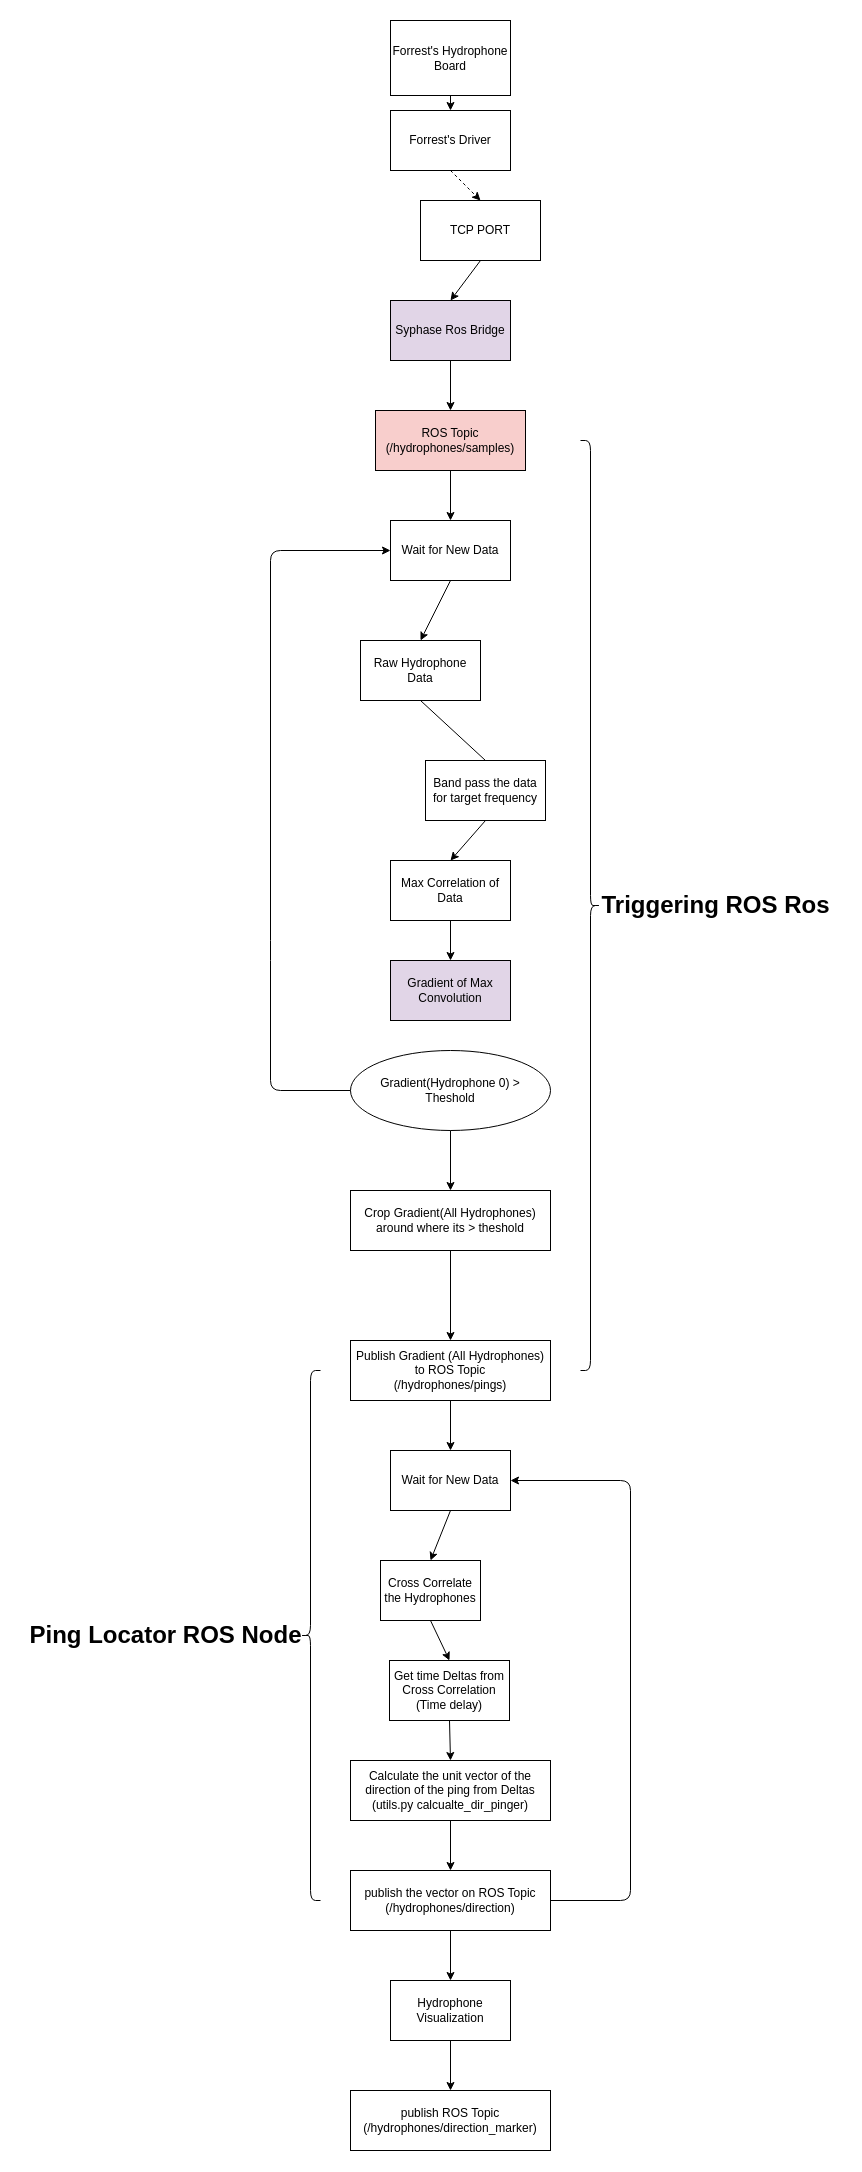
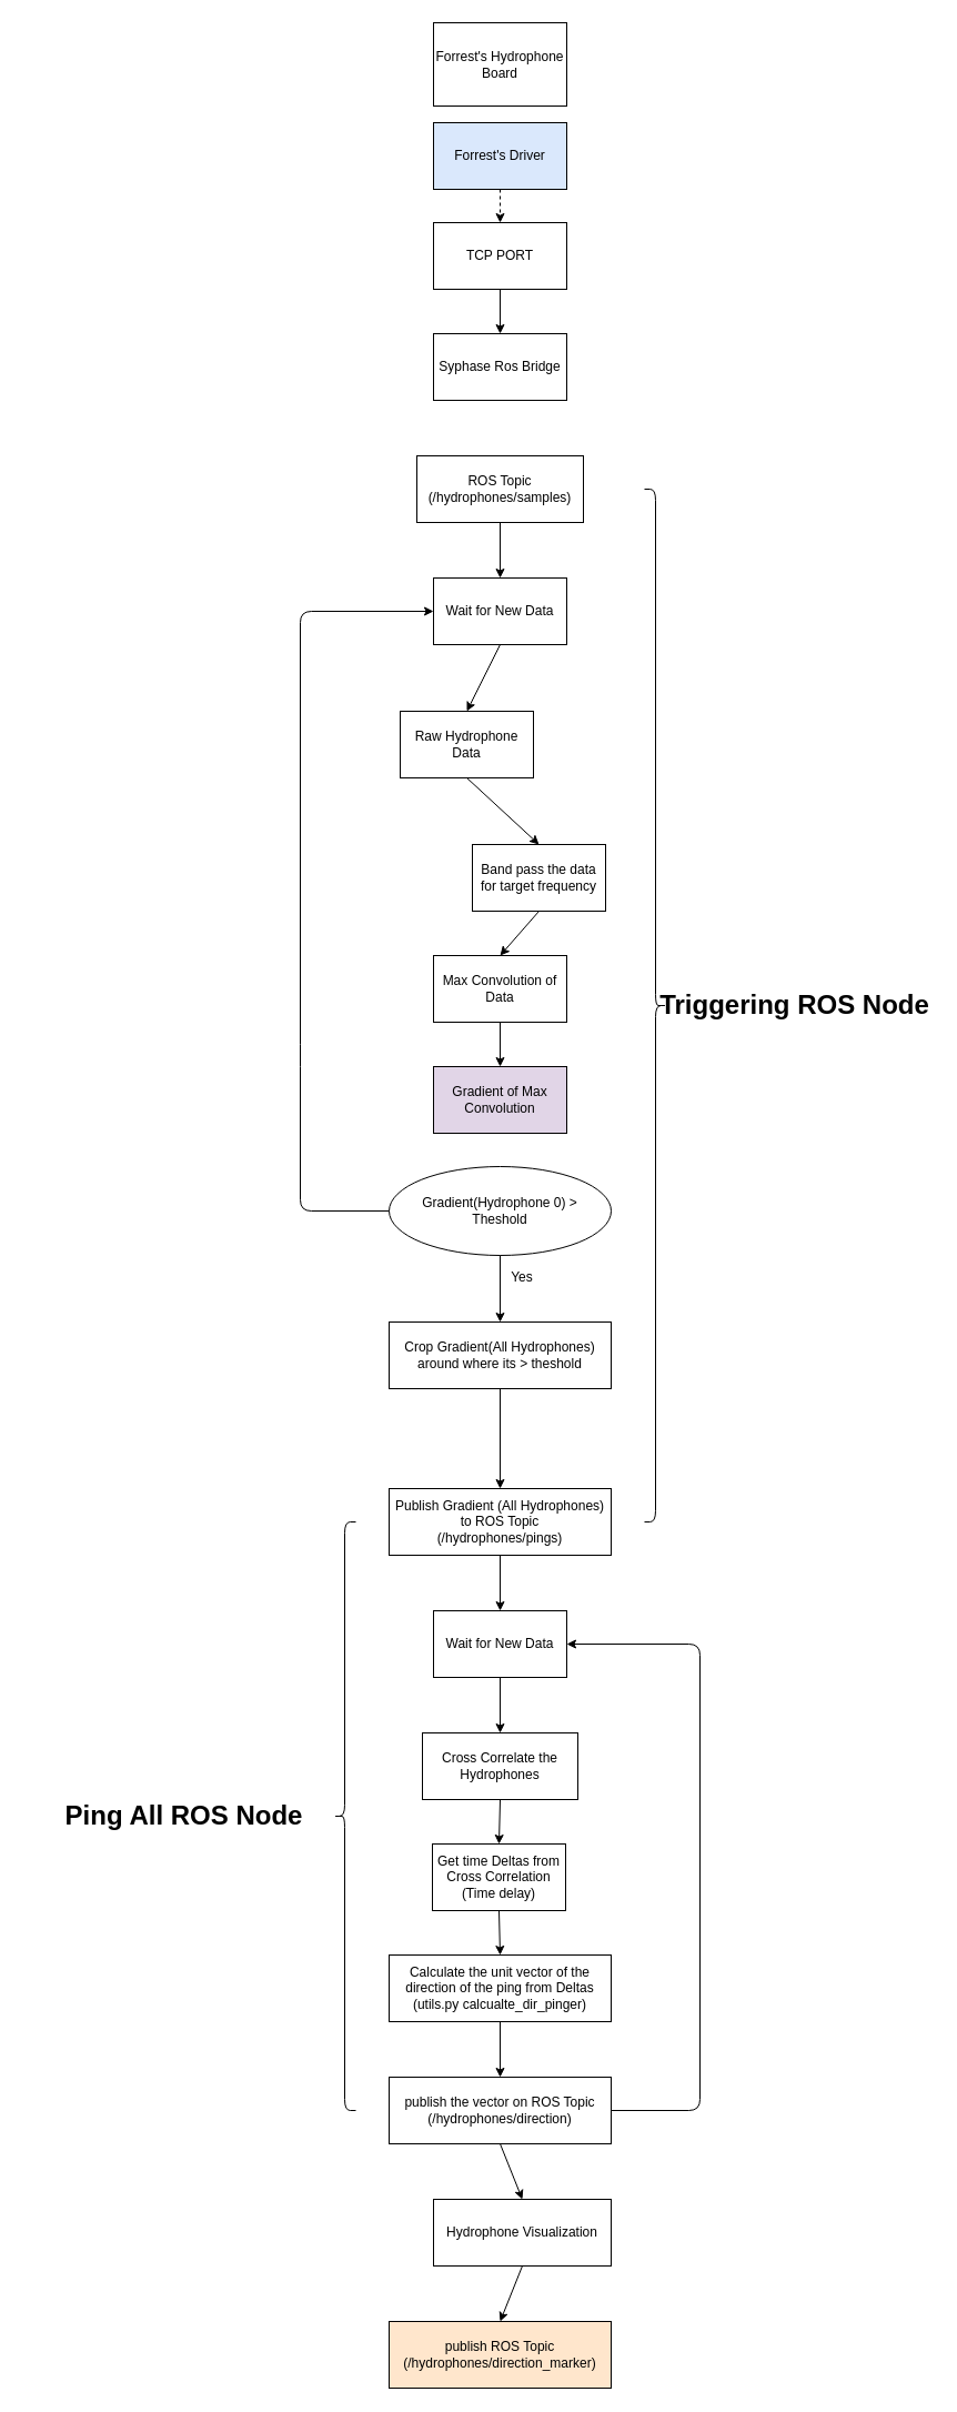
  <mxCell id="0" />
  <mxCell id="1" parent="0" />
  <mxCell id="2" value="Gradient of Max Convolution" style="rounded=0;whiteSpace=wrap;html=1;fillColor=#e1d5e7;" parent="1" vertex="1"><mxGeometry x="390" y="960" width="120" height="60" as="geometry" /></mxCell>
  <mxCell id="3" value="" style="endArrow=classic;html=1;exitX=0.5;exitY=1;exitDx=0;exitDy=0;entryX=0.5;entryY=0;entryDx=0;entryDy=0;" parent="1" target="2" edge="1"><mxGeometry width="50" height="50" relative="1" as="geometry"><mxPoint x="450" y="920" as="sourcePoint" /><mxPoint x="460" y="930" as="targetPoint" /></mxGeometry></mxCell>
  <mxCell id="4" value="&lt;div&gt;&lt;br&gt;&lt;/div&gt;&lt;div&gt;Gradient(Hydrophone 0) &amp;gt; &lt;br&gt;&lt;/div&gt;&lt;div&gt;Theshold&lt;/div&gt;&lt;div&gt;&lt;br&gt; &lt;/div&gt;" style="ellipse;whiteSpace=wrap;html=1;" parent="1" vertex="1"><mxGeometry x="350" y="1050" width="200" height="80" as="geometry" /></mxCell>
  <mxCell id="5" value="Wait for New Data" style="rounded=0;whiteSpace=wrap;html=1;" parent="1" vertex="1"><mxGeometry x="390" y="520" width="120" height="60" as="geometry" /></mxCell>
  <mxCell id="6" value="" style="endArrow=classic;html=1;exitX=0;exitY=0.5;exitDx=0;exitDy=0;entryX=0;entryY=0.5;entryDx=0;entryDy=0;" parent="1" source="4" target="5" edge="1"><mxGeometry width="50" height="50" relative="1" as="geometry"><mxPoint x="400" y="780" as="sourcePoint" /><mxPoint x="290" y="530" as="targetPoint" /><Array as="points"><mxPoint x="270" y="1090" /><mxPoint x="270" y="950" /><mxPoint x="270" y="550" /></Array></mxGeometry></mxCell>
  <mxCell id="7" value="" style="endArrow=classic;html=1;exitX=0.5;exitY=1;exitDx=0;exitDy=0;" parent="1" source="4" edge="1"><mxGeometry width="50" height="50" relative="1" as="geometry"><mxPoint x="390" y="1270" as="sourcePoint" /><mxPoint x="450" y="1190" as="targetPoint" /></mxGeometry></mxCell>
+ <mxCell id="8" value="Yes" style="text;html=1;strokeColor=none;fillColor=none;align=center;verticalAlign=middle;whiteSpace=wrap;rounded=0;" parent="1" vertex="1"><mxGeometry x="450" y="1140" width="40" height="20" as="geometry" /></mxCell>
  <mxCell id="9" value="Crop Gradient(All Hydrophones) around where its &amp;gt; theshold" style="rounded=0;whiteSpace=wrap;html=1;" parent="1" vertex="1"><mxGeometry x="350" y="1190" width="200" height="60" as="geometry" /></mxCell>
  <mxCell id="10" value="" style="endArrow=classic;html=1;exitX=0.5;exitY=1;exitDx=0;exitDy=0;entryX=0.5;entryY=0;entryDx=0;entryDy=0;" parent="1" source="9" target="11" edge="1"><mxGeometry width="50" height="50" relative="1" as="geometry"><mxPoint x="380" y="1220" as="sourcePoint" /><mxPoint x="450" y="1310" as="targetPoint" /></mxGeometry></mxCell>
  <mxCell id="11" value="&lt;div&gt;Publish Gradient (All Hydrophones) to ROS Topic&lt;/div&gt;&lt;div&gt;(/hydrophones/pings)&lt;br&gt;&lt;/div&gt;" style="rounded=0;whiteSpace=wrap;html=1;" parent="1" vertex="1"><mxGeometry x="350" y="1340" width="200" height="60" as="geometry" /></mxCell>
  <mxCell id="12" value="" style="shape=curlyBracket;whiteSpace=wrap;html=1;rounded=1;rotation=-180;" parent="1" vertex="1"><mxGeometry x="580" y="440" width="20" height="930" as="geometry" /></mxCell>
- <mxCell id="13" value="Triggering ROS Ros" style="text;strokeColor=none;fillColor=none;html=1;fontSize=24;fontStyle=1;verticalAlign=middle;align=center;" parent="1" vertex="1"><mxGeometry x="590" y="885" width="250" height="40" as="geometry" /></mxCell>
+ <mxCell id="13" value="Triggering ROS Node" style="text;strokeColor=none;fillColor=none;html=1;fontSize=24;fontStyle=1;verticalAlign=middle;align=center;" parent="1" vertex="1"><mxGeometry x="590" y="885" width="250" height="40" as="geometry" /></mxCell>
  <mxCell id="14" value="Forrest's Hydrophone Board" style="rounded=0;whiteSpace=wrap;html=1;" parent="1" vertex="1"><mxGeometry x="390" y="20" width="120" height="75" as="geometry" /></mxCell>
- <mxCell id="15" value="Forrest's Driver" style="rounded=0;whiteSpace=wrap;html=1;" parent="1" vertex="1"><mxGeometry x="390" y="110" width="120" height="60" as="geometry" /></mxCell>
- <mxCell id="16" value="TCP PORT" style="rounded=0;whiteSpace=wrap;html=1;" parent="1" vertex="1"><mxGeometry x="420" y="200" width="120" height="60" as="geometry" /></mxCell>
- <mxCell id="17" value="" style="endArrow=classic;html=1;exitX=0.5;exitY=1;exitDx=0;exitDy=0;entryX=0.5;entryY=0;entryDx=0;entryDy=0;" parent="1" source="14" target="15" edge="1"><mxGeometry width="50" height="50" relative="1" as="geometry"><mxPoint x="360" y="250" as="sourcePoint" /><mxPoint x="410" y="200" as="targetPoint" /></mxGeometry></mxCell>
+ <mxCell id="15" value="Forrest's Driver" style="rounded=0;whiteSpace=wrap;html=1;fillColor=#dae8fc;" parent="1" vertex="1"><mxGeometry x="390" y="110" width="120" height="60" as="geometry" /></mxCell>
+ <mxCell id="16" value="TCP PORT" style="rounded=0;whiteSpace=wrap;html=1;" parent="1" vertex="1"><mxGeometry x="390" y="200" width="120" height="60" as="geometry" /></mxCell>
  <mxCell id="18" value="" style="endArrow=classic;html=1;exitX=0.5;exitY=1;exitDx=0;exitDy=0;entryX=0.5;entryY=0;entryDx=0;entryDy=0;dashed=1;" parent="1" source="15" target="16" edge="1"><mxGeometry width="50" height="50" relative="1" as="geometry"><mxPoint x="360" y="250" as="sourcePoint" /><mxPoint x="410" y="200" as="targetPoint" /></mxGeometry></mxCell>
- <mxCell id="19" value="Syphase Ros Bridge" style="rounded=0;whiteSpace=wrap;html=1;fillColor=#e1d5e7;" parent="1" vertex="1"><mxGeometry x="390" y="300" width="120" height="60" as="geometry" /></mxCell>
+ <mxCell id="19" value="Syphase Ros Bridge" style="rounded=0;whiteSpace=wrap;html=1;" parent="1" vertex="1"><mxGeometry x="390" y="300" width="120" height="60" as="geometry" /></mxCell>
  <mxCell id="20" value="" style="endArrow=classic;html=1;exitX=0.5;exitY=1;exitDx=0;exitDy=0;entryX=0.5;entryY=0;entryDx=0;entryDy=0;" parent="1" source="16" target="19" edge="1"><mxGeometry width="50" height="50" relative="1" as="geometry"><mxPoint x="450" y="270" as="sourcePoint" /><mxPoint x="410" y="200" as="targetPoint" /></mxGeometry></mxCell>
- <mxCell id="21" value="" style="endArrow=classic;html=1;exitX=0.5;exitY=1;exitDx=0;exitDy=0;entryX=0.5;entryY=0;entryDx=0;entryDy=0;" parent="1" source="19" target="22" edge="1"><mxGeometry width="50" height="50" relative="1" as="geometry"><mxPoint x="360" y="250" as="sourcePoint" /><mxPoint x="450" y="380" as="targetPoint" /></mxGeometry></mxCell>
- <mxCell id="22" value="&lt;div&gt;ROS Topic&lt;/div&gt;&lt;div&gt;(/hydrophones/samples)&lt;br&gt;&lt;/div&gt;" style="rounded=0;whiteSpace=wrap;html=1;fillColor=#f8cecc;" parent="1" vertex="1"><mxGeometry x="375" y="410" width="150" height="60" as="geometry" /></mxCell>
+ <mxCell id="22" value="&lt;div&gt;ROS Topic&lt;/div&gt;&lt;div&gt;(/hydrophones/samples)&lt;br&gt;&lt;/div&gt;" style="rounded=0;whiteSpace=wrap;html=1;" parent="1" vertex="1"><mxGeometry x="375" y="410" width="150" height="60" as="geometry" /></mxCell>
  <mxCell id="23" value="" style="endArrow=classic;html=1;exitX=0.5;exitY=1;exitDx=0;exitDy=0;entryX=0.5;entryY=0;entryDx=0;entryDy=0;" parent="1" source="22" target="5" edge="1"><mxGeometry width="50" height="50" relative="1" as="geometry"><mxPoint x="340" y="660" as="sourcePoint" /><mxPoint x="450" y="530" as="targetPoint" /></mxGeometry></mxCell>
  <mxCell id="24" value="" style="endArrow=classic;html=1;exitX=0.5;exitY=1;exitDx=0;exitDy=0;" parent="1" source="11" edge="1"><mxGeometry width="50" height="50" relative="1" as="geometry"><mxPoint x="340" y="1580" as="sourcePoint" /><mxPoint x="450" y="1450" as="targetPoint" /></mxGeometry></mxCell>
  <mxCell id="25" value="Wait for New Data" style="rounded=0;whiteSpace=wrap;html=1;" parent="1" vertex="1"><mxGeometry x="390" y="1450" width="120" height="60" as="geometry" /></mxCell>
- <mxCell id="26" value="Cross Correlate the Hydrophones" style="rounded=0;whiteSpace=wrap;html=1;" parent="1" vertex="1"><mxGeometry x="380" y="1560" width="100" height="60" as="geometry" /></mxCell>
+ <mxCell id="26" value="Cross Correlate the Hydrophones" style="rounded=0;whiteSpace=wrap;html=1;" parent="1" vertex="1"><mxGeometry x="380" y="1560" width="140" height="60" as="geometry" /></mxCell>
  <mxCell id="27" value="" style="endArrow=classic;html=1;exitX=0.5;exitY=1;exitDx=0;exitDy=0;entryX=0.5;entryY=0;entryDx=0;entryDy=0;" parent="1" source="25" target="26" edge="1"><mxGeometry width="50" height="50" relative="1" as="geometry"><mxPoint x="310" y="1810" as="sourcePoint" /><mxPoint x="360" y="1760" as="targetPoint" /></mxGeometry></mxCell>
  <mxCell id="28" value="Get time Deltas from Cross Correlation (Time delay)" style="rounded=0;whiteSpace=wrap;html=1;" parent="1" vertex="1"><mxGeometry x="389" y="1660" width="120" height="60" as="geometry" /></mxCell>
  <mxCell id="29" value="" style="endArrow=classic;html=1;exitX=0.5;exitY=1;exitDx=0;exitDy=0;entryX=0.5;entryY=0;entryDx=0;entryDy=0;" parent="1" source="26" target="28" edge="1"><mxGeometry width="50" height="50" relative="1" as="geometry"><mxPoint x="320" y="1570" as="sourcePoint" /><mxPoint x="370" y="1520" as="targetPoint" /></mxGeometry></mxCell>
  <mxCell id="30" value="Calculate the unit vector of the direction of the ping from Deltas (utils.py calcualte_dir_pinger)" style="rounded=0;whiteSpace=wrap;html=1;" parent="1" vertex="1"><mxGeometry x="350" y="1760" width="200" height="60" as="geometry" /></mxCell>
  <mxCell id="31" value="" style="endArrow=classic;html=1;exitX=0.5;exitY=1;exitDx=0;exitDy=0;entryX=0.5;entryY=0;entryDx=0;entryDy=0;" parent="1" source="28" target="30" edge="1"><mxGeometry width="50" height="50" relative="1" as="geometry"><mxPoint x="300" y="1700" as="sourcePoint" /><mxPoint x="350" y="1650" as="targetPoint" /></mxGeometry></mxCell>
  <mxCell id="32" value="publish the vector on ROS Topic (/hydrophones/direction)" style="rounded=0;whiteSpace=wrap;html=1;" parent="1" vertex="1"><mxGeometry x="350" y="1870" width="200" height="60" as="geometry" /></mxCell>
  <mxCell id="33" value="" style="endArrow=classic;html=1;exitX=0.5;exitY=1;exitDx=0;exitDy=0;entryX=0.5;entryY=0;entryDx=0;entryDy=0;" parent="1" source="30" target="32" edge="1"><mxGeometry width="50" height="50" relative="1" as="geometry"><mxPoint x="300" y="1700" as="sourcePoint" /><mxPoint x="350" y="1650" as="targetPoint" /></mxGeometry></mxCell>
  <mxCell id="34" value="" style="shape=curlyBracket;whiteSpace=wrap;html=1;rounded=1;" parent="1" vertex="1"><mxGeometry x="300" y="1370" width="20" height="530" as="geometry" /></mxCell>
- <mxCell id="35" value="Ping Locator ROS Node" style="text;strokeColor=none;fillColor=none;html=1;fontSize=24;fontStyle=1;verticalAlign=middle;align=center;" parent="1" vertex="1"><mxGeometry x="20" y="1615" width="290" height="40" as="geometry" /></mxCell>
- <mxCell id="36" value="Hydrophone Visualization" style="rounded=0;whiteSpace=wrap;html=1;" parent="1" vertex="1"><mxGeometry x="390" y="1980" width="120" height="60" as="geometry" /></mxCell>
+ <mxCell id="35" value="Ping All ROS Node" style="text;strokeColor=none;fillColor=none;html=1;fontSize=24;fontStyle=1;verticalAlign=middle;align=center;" parent="1" vertex="1"><mxGeometry x="20" y="1615" width="290" height="40" as="geometry" /></mxCell>
+ <mxCell id="36" value="Hydrophone Visualization" style="rounded=0;whiteSpace=wrap;html=1;" parent="1" vertex="1"><mxGeometry x="390" y="1980" width="160" height="60" as="geometry" /></mxCell>
  <mxCell id="37" value="" style="endArrow=classic;html=1;exitX=0.5;exitY=1;exitDx=0;exitDy=0;entryX=0.5;entryY=0;entryDx=0;entryDy=0;" parent="1" source="32" target="36" edge="1"><mxGeometry width="50" height="50" relative="1" as="geometry"><mxPoint x="340" y="1970" as="sourcePoint" /><mxPoint x="390" y="1920" as="targetPoint" /></mxGeometry></mxCell>
  <mxCell id="38" value="" style="endArrow=classic;html=1;exitX=1;exitY=0.5;exitDx=0;exitDy=0;entryX=1;entryY=0.5;entryDx=0;entryDy=0;" parent="1" source="32" target="25" edge="1"><mxGeometry width="50" height="50" relative="1" as="geometry"><mxPoint x="340" y="1650" as="sourcePoint" /><mxPoint x="590" y="1310" as="targetPoint" /><Array as="points"><mxPoint x="630" y="1900" /><mxPoint x="630" y="1480" /></Array></mxGeometry></mxCell>
  <mxCell id="39" value="" style="endArrow=classic;html=1;exitX=0.5;exitY=1;exitDx=0;exitDy=0;" parent="1" source="36" edge="1"><mxGeometry width="50" height="50" relative="1" as="geometry"><mxPoint x="390" y="2070" as="sourcePoint" /><mxPoint x="450" y="2090" as="targetPoint" /></mxGeometry></mxCell>
- <mxCell id="40" value="&lt;div&gt;publish ROS Topic &lt;br&gt;&lt;/div&gt;&lt;div&gt;(/hydrophones/direction_marker)&lt;/div&gt;" style="rounded=0;whiteSpace=wrap;html=1;" parent="1" vertex="1"><mxGeometry x="350" y="2090" width="200" height="60" as="geometry" /></mxCell>
+ <mxCell id="40" value="&lt;div&gt;publish ROS Topic &lt;br&gt;&lt;/div&gt;&lt;div&gt;(/hydrophones/direction_marker)&lt;/div&gt;" style="rounded=0;whiteSpace=wrap;html=1;fillColor=#ffe6cc;" parent="1" vertex="1"><mxGeometry x="350" y="2090" width="200" height="60" as="geometry" /></mxCell>
  <mxCell id="41" value="Band pass the data for target frequency" style="rounded=0;whiteSpace=wrap;html=1;" parent="1" vertex="1"><mxGeometry x="425" y="760" width="120" height="60" as="geometry" /></mxCell>
  <mxCell id="42" value="" style="endArrow=classic;html=1;exitX=0.5;exitY=1;exitDx=0;exitDy=0;entryX=0.5;entryY=0;entryDx=0;entryDy=0;" parent="1" source="41" target="43" edge="1"><mxGeometry width="50" height="50" relative="1" as="geometry"><mxPoint x="130" y="758" as="sourcePoint" /><mxPoint x="450" y="770" as="targetPoint" /></mxGeometry></mxCell>
- <mxCell id="43" value="Max Correlation of Data" style="rounded=0;whiteSpace=wrap;html=1;" vertex="1" parent="1"><mxGeometry x="390" y="860" width="120" height="60" as="geometry" /></mxCell>
+ <mxCell id="43" value="Max Convolution of Data" style="rounded=0;whiteSpace=wrap;html=1;" vertex="1" parent="1"><mxGeometry x="390" y="860" width="120" height="60" as="geometry" /></mxCell>
  <mxCell id="44" value="Raw Hydrophone Data" style="rounded=0;whiteSpace=wrap;html=1;" vertex="1" parent="1"><mxGeometry x="360" y="640" width="120" height="60" as="geometry" /></mxCell>
  <mxCell id="45" value="" style="endArrow=classic;html=1;exitX=0.5;exitY=1;exitDx=0;exitDy=0;entryX=0.5;entryY=0;entryDx=0;entryDy=0;" edge="1" parent="1" source="5" target="44"><mxGeometry width="50" height="50" relative="1" as="geometry"><mxPoint x="510" y="611" as="sourcePoint" /><mxPoint x="560" y="561" as="targetPoint" /></mxGeometry></mxCell>
- <mxCell id="46" value="" style="endArrow=none;html=1;exitX=0.5;exitY=1;exitDx=0;exitDy=0;entryX=0.5;entryY=0;entryDx=0;entryDy=0;" edge="1" parent="1" source="44" target="41"><mxGeometry width="50" height="50" relative="1" as="geometry"><mxPoint x="315" y="740" as="sourcePoint" /><mxPoint x="365" y="690" as="targetPoint" /></mxGeometry></mxCell>
+ <mxCell id="46" value="" style="endArrow=classic;html=1;exitX=0.5;exitY=1;exitDx=0;exitDy=0;entryX=0.5;entryY=0;entryDx=0;entryDy=0;" edge="1" parent="1" source="44" target="41"><mxGeometry width="50" height="50" relative="1" as="geometry"><mxPoint x="315" y="740" as="sourcePoint" /><mxPoint x="365" y="690" as="targetPoint" /></mxGeometry></mxCell>
